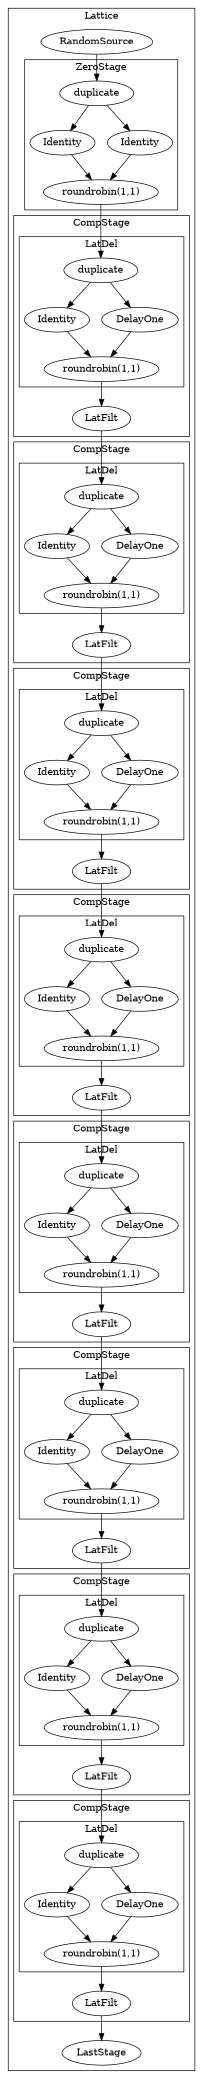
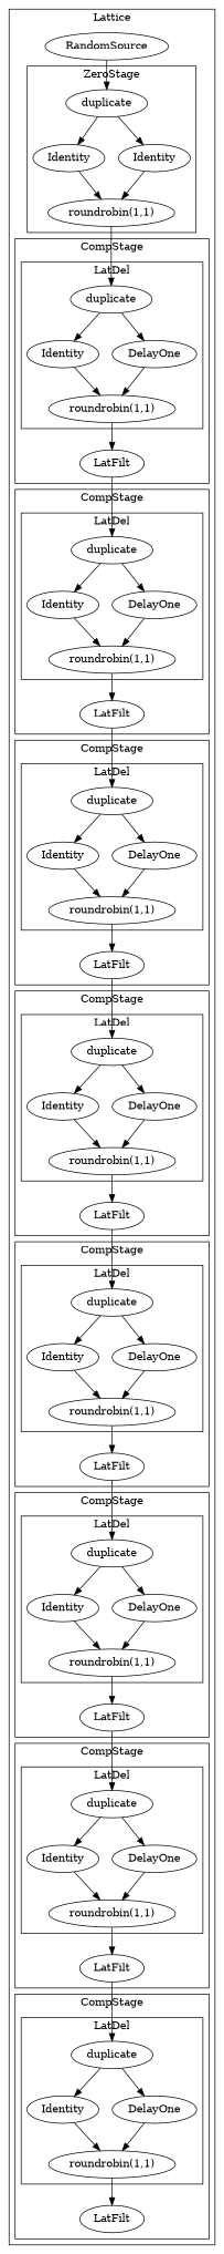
  digraph {
    n1 [label=duplicate]
    n2 [label=Identity]
    n3 [label=Identity]
    n4 [label="roundrobin(1,1)"]
    n5 [label=duplicate]
    n6 [label=Identity]
    n7 [label=DelayOne]
    n8 [label="roundrobin(1,1)"]
    n9 [label=LatFilt]
    n10 [label=duplicate]
    n11 [label=Identity]
    n12 [label=DelayOne]
    n13 [label="roundrobin(1,1)"]
    n14 [label=LatFilt]
    n15 [label=duplicate]
    n16 [label=Identity]
    n17 [label=DelayOne]
    n18 [label="roundrobin(1,1)"]
    n19 [label=LatFilt]
    n20 [label=duplicate]
    n21 [label=Identity]
    n22 [label=DelayOne]
    n23 [label="roundrobin(1,1)"]
    n24 [label=LatFilt]
    n25 [label=duplicate]
    n26 [label=Identity]
    n27 [label=DelayOne]
    n28 [label="roundrobin(1,1)"]
    n29 [label=LatFilt]
    n30 [label=duplicate]
    n31 [label=Identity]
    n32 [label=DelayOne]
    n33 [label="roundrobin(1,1)"]
    n34 [label=LatFilt]
    n35 [label=duplicate]
    n36 [label=Identity]
    n37 [label=DelayOne]
    n38 [label="roundrobin(1,1)"]
    n39 [label=LatFilt]
    n40 [label=duplicate]
    n41 [label=Identity]
    n42 [label=DelayOne]
    n43 [label="roundrobin(1,1)"]
    n44 [label=LatFilt]
    n45 [label=RandomSource]
-   n46 [label=LastStage]
    subgraph cluster_1 {
      label=Lattice
      n45
-     n46
      subgraph cluster_2 {
        label=ZeroStage
        n1
        n2
        n3
        n4
      }
      subgraph cluster_3 {
        label=CompStage
        n9
        subgraph cluster_4 {
          label=LatDel
          n5
          n6
          n7
          n8
        }
      }
      subgraph cluster_5 {
        label=CompStage
        n14
        subgraph cluster_6 {
          label=LatDel
          n10
          n11
          n12
          n13
        }
      }
      subgraph cluster_7 {
        label=CompStage
        n19
        subgraph cluster_8 {
          label=LatDel
          n15
          n16
          n17
          n18
        }
      }
      subgraph cluster_9 {
        label=CompStage
        n24
        subgraph cluster_10 {
          label=LatDel
          n20
          n21
          n22
          n23
        }
      }
      subgraph cluster_11 {
        label=CompStage
        n29
        subgraph cluster_12 {
          label=LatDel
          n25
          n26
          n27
          n28
        }
      }
      subgraph cluster_13 {
        label=CompStage
        n34
        subgraph cluster_14 {
          label=LatDel
          n30
          n31
          n32
          n33
        }
      }
      subgraph cluster_15 {
        label=CompStage
        n39
        subgraph cluster_16 {
          label=LatDel
          n35
          n36
          n37
          n38
        }
      }
      subgraph cluster_17 {
        label=CompStage
        n44
        subgraph cluster_18 {
          label=LatDel
          n40
          n41
          n42
          n43
        }
      }
    }
    n1 -> n2
    n1 -> n3
    n2 -> n4
    n3 -> n4
    n4 -> n5
    n5 -> n6
    n5 -> n7
    n6 -> n8
    n7 -> n8
    n8 -> n9
    n9 -> n10
    n10 -> n11
    n10 -> n12
    n11 -> n13
    n12 -> n13
    n13 -> n14
    n14 -> n15
    n15 -> n16
    n15 -> n17
    n16 -> n18
    n17 -> n18
    n18 -> n19
    n19 -> n20
    n20 -> n21
    n20 -> n22
    n21 -> n23
    n22 -> n23
    n23 -> n24
    n24 -> n25
    n25 -> n26
    n25 -> n27
    n26 -> n28
    n27 -> n28
    n28 -> n29
    n29 -> n30
    n30 -> n31
    n30 -> n32
    n31 -> n33
    n32 -> n33
    n33 -> n34
    n34 -> n35
    n35 -> n36
    n35 -> n37
    n36 -> n38
    n37 -> n38
    n38 -> n39
    n39 -> n40
    n40 -> n41
    n40 -> n42
    n41 -> n43
    n42 -> n43
    n43 -> n44
-   n44 -> n46
    n45 -> n1
  }
